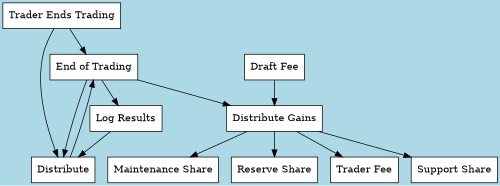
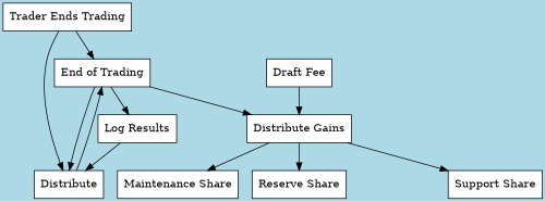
  digraph {
    bgcolor=lightblue
    splines=true
    node [fillcolor=white shape=rectangle style=filled]
    "Trader Ends Trading"
    "End of Trading"
    n3 [label=Distribute]
    "Log Results"
    "Distribute Gains"
    "Support Share"
    "Maintenance Share"
    "Reserve Share"
-   "Trader Fee"
    "Draft Fee"
    "Trader Ends Trading" -> "End of Trading"
    "Trader Ends Trading" -> n3
    "End of Trading" -> n3
    "End of Trading" -> "Log Results"
    "End of Trading" -> "Distribute Gains"
    n3 -> "End of Trading"
    "Log Results" -> n3
    "Distribute Gains" -> "Support Share"
    "Distribute Gains" -> "Maintenance Share"
    "Distribute Gains" -> "Reserve Share"
-   "Distribute Gains" -> "Trader Fee"
    "Draft Fee" -> "Distribute Gains"
  }
